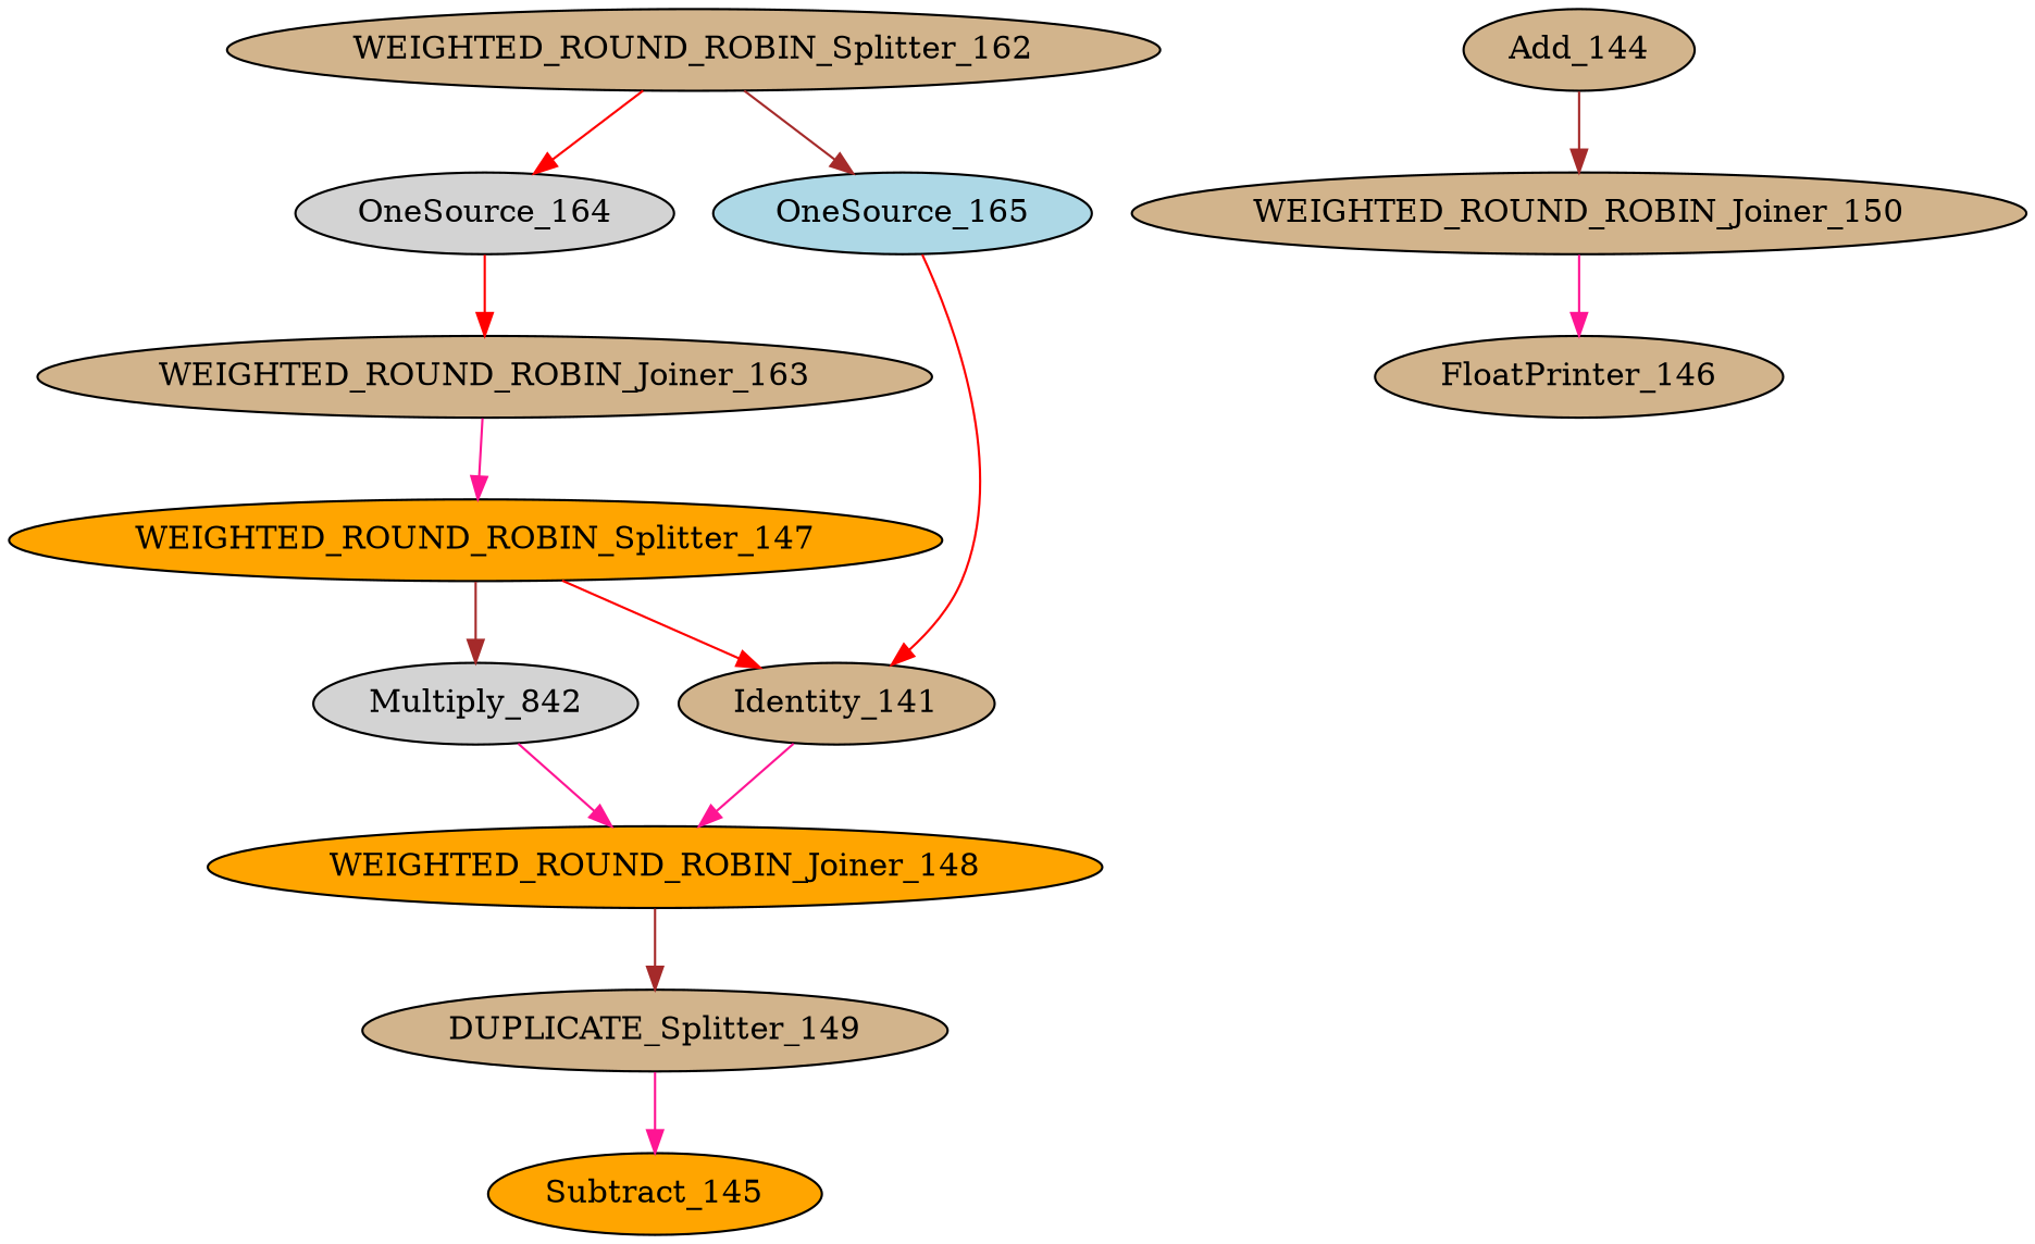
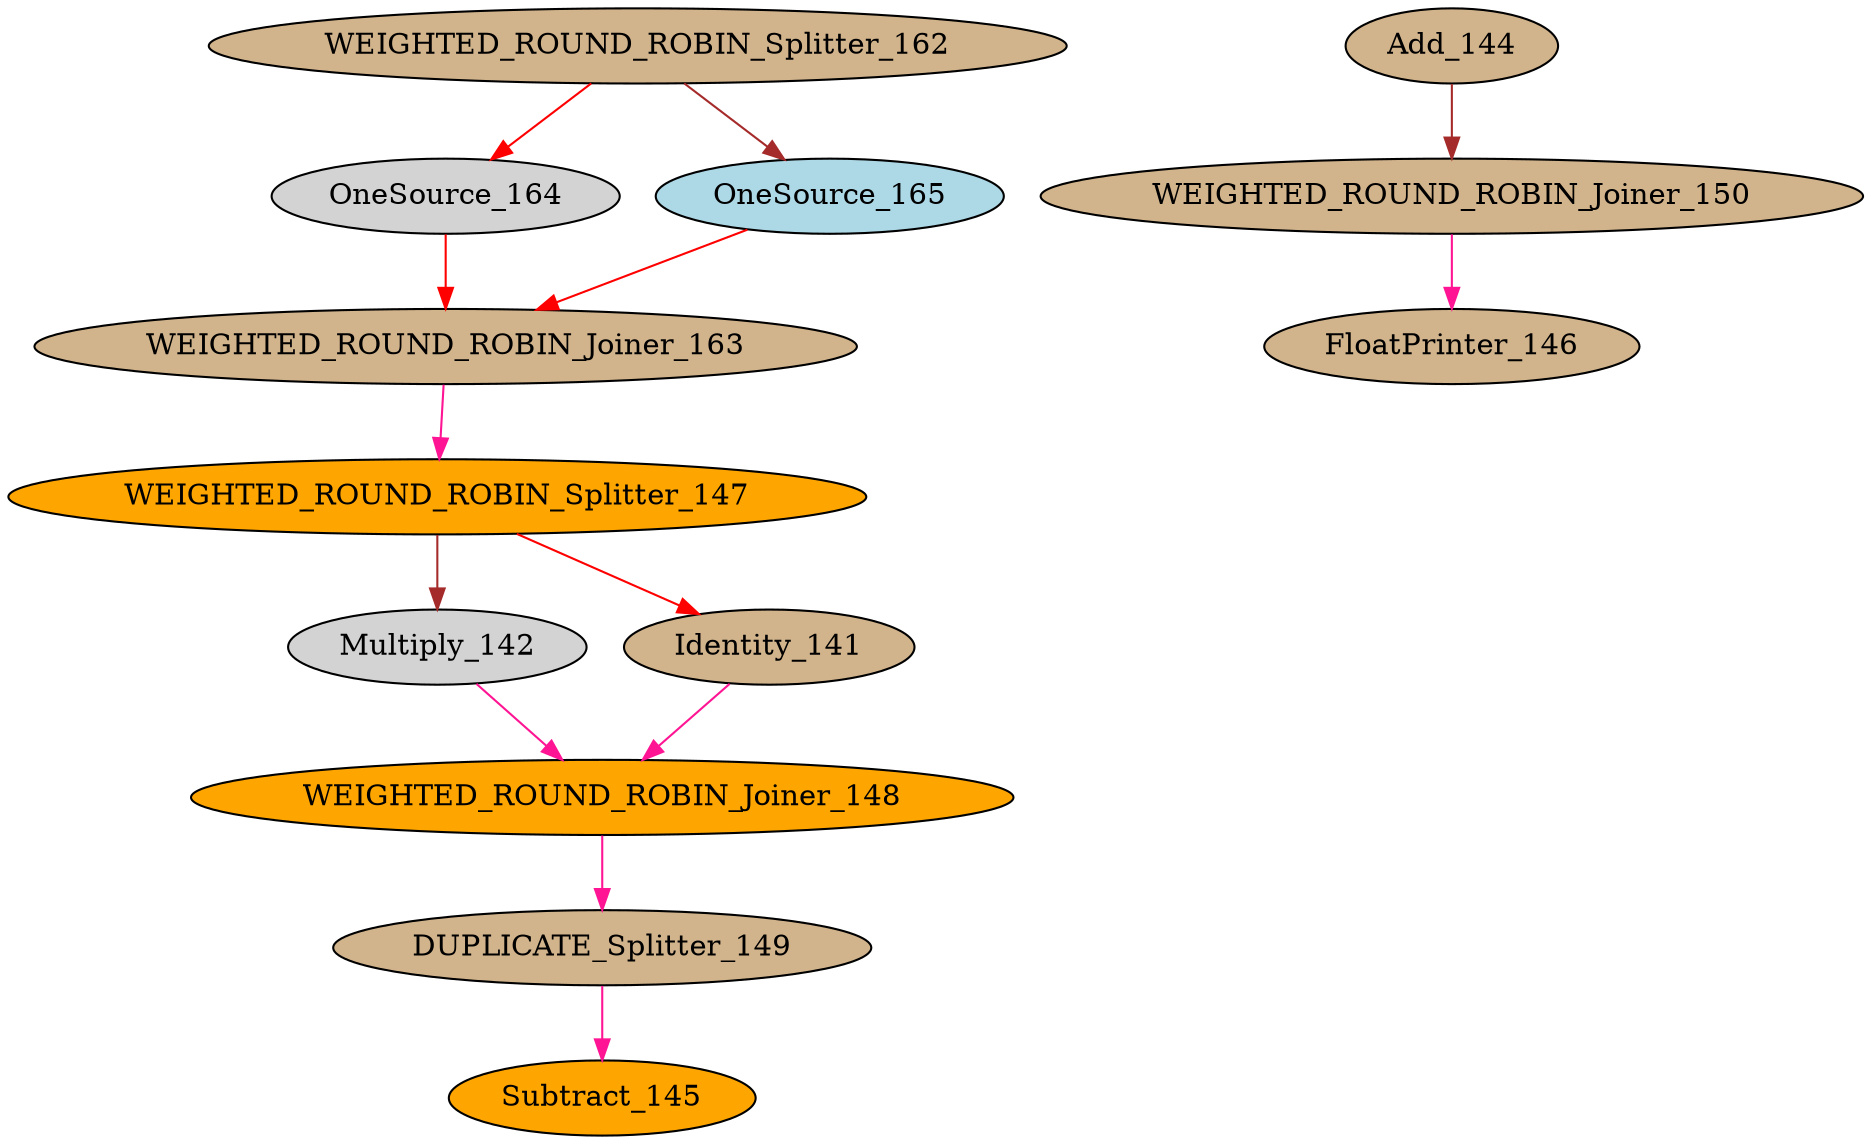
  digraph {
    node [codeSize="30 b" fillcolor=tan peek=0 peekType=void pop=2 popType=float push=1 pushType=float stackSize="32 b" style=filled work=0]
    edge [color=deeppink]
    n1 [label=WEIGHTED_ROUND_ROBIN_Splitter_162 pop=0 popType=void push=0 pushType=void]
    n2 [codeSize="6 b" fillcolor=lightgrey label=OneSource_164 pop=0 popType=void stackSize="0 b" work=3]
    n3 [codeSize="6 b" fillcolor=lightblue label=OneSource_165 pop=0 popType=void stackSize="0 b" work=3]
    n4 [label=WEIGHTED_ROUND_ROBIN_Joiner_163 push=2]
    n5 [fillcolor=orange label=WEIGHTED_ROUND_ROBIN_Splitter_147 push=2]
    n6 [codeSize="12 b" label=Identity_141 peek=1 peekType=float pop=1 work=6]
-   n7 [codeSize="17 b" fillcolor=lightgrey label=Multiply_842 peek=1 peekType=float pop=1 stackSize="0 b" work=8]
+   n7 [codeSize="17 b" fillcolor=lightgrey label=Multiply_142 peek=1 peekType=float pop=1 stackSize="0 b" work=8]
    n8 [fillcolor=orange label=WEIGHTED_ROUND_ROBIN_Joiner_148 push=2]
    n9 [codeSize="24 b" label=DUPLICATE_Splitter_149 push=2 stackSize="64 b"]
    n10 [codeSize="43 b" fillcolor=orange label=Subtract_145 peek=2 peekType=float stackSize="0 b" work=17]
    n11 [codeSize="43 b" label=Add_144 peek=2 peekType=float stackSize="0 b" work=17]
    n12 [label=WEIGHTED_ROUND_ROBIN_Joiner_150 push=2]
    n13 [codeSize="16 b" label=FloatPrinter_146 peek=2 peekType=float push=0 pushType=void stackSize="0 b" work=6]
    n1 -> n2 [color=red]
    n1 -> n3 [color=brown]
    n2 -> n4 [color=red]
-   n3 -> n6 [color=red]
+   n3 -> n4 [color=red]
    n4 -> n5
    n5 -> n6 [color=red]
    n5 -> n7 [color=brown]
    n6 -> n8
    n7 -> n8
-   n8 -> n9 [color=brown]
+   n8 -> n9
    n9 -> n10
    n11 -> n12 [color=brown]
    n12 -> n13
  }
